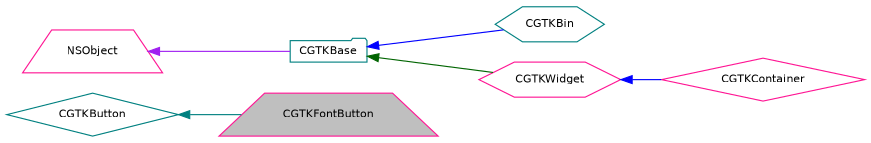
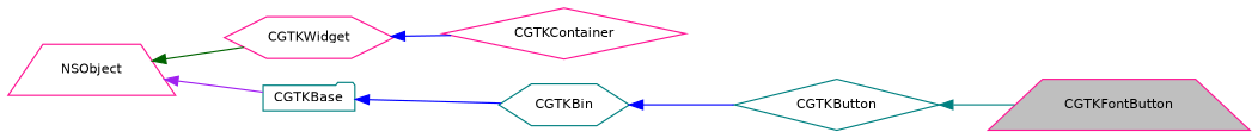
  digraph {
    rankdir=LR
    node [color=deeppink fillcolor=white fontname=Helvetica fontsize=10 shape=trapezium style=filled]
    edge [color=blue dir=back fontname=Helvetica fontsize=10 labelfontname=Helvetica labelfontsize=10 style=solid]
    n1 [fillcolor=grey75 fontcolor=black height=0.2 label=CGTKFontButton width=0.4]
    n2 [color=teal height=0.2 label=CGTKButton shape=diamond width=0.4]
    n3 [color=teal height=0.2 label=CGTKBin shape=hexagon width=0.4]
    n4 [height=0.2 label=CGTKContainer shape=diamond width=0.4]
    n5 [height=0.2 label=CGTKWidget shape=hexagon width=0.4]
    n6 [color=teal height=0.2 label=CGTKBase shape=folder width=0.4]
    n7 [height=0.2 label=NSObject width=0.4]
    n2 -> n1 [color=teal]
+   n3 -> n2
    n5 -> n4
    n6 -> n3
-   n6 -> n5 [color=darkgreen]
+   n7 -> n5 [color=darkgreen]
    n7 -> n6 [color=purple]
  }
